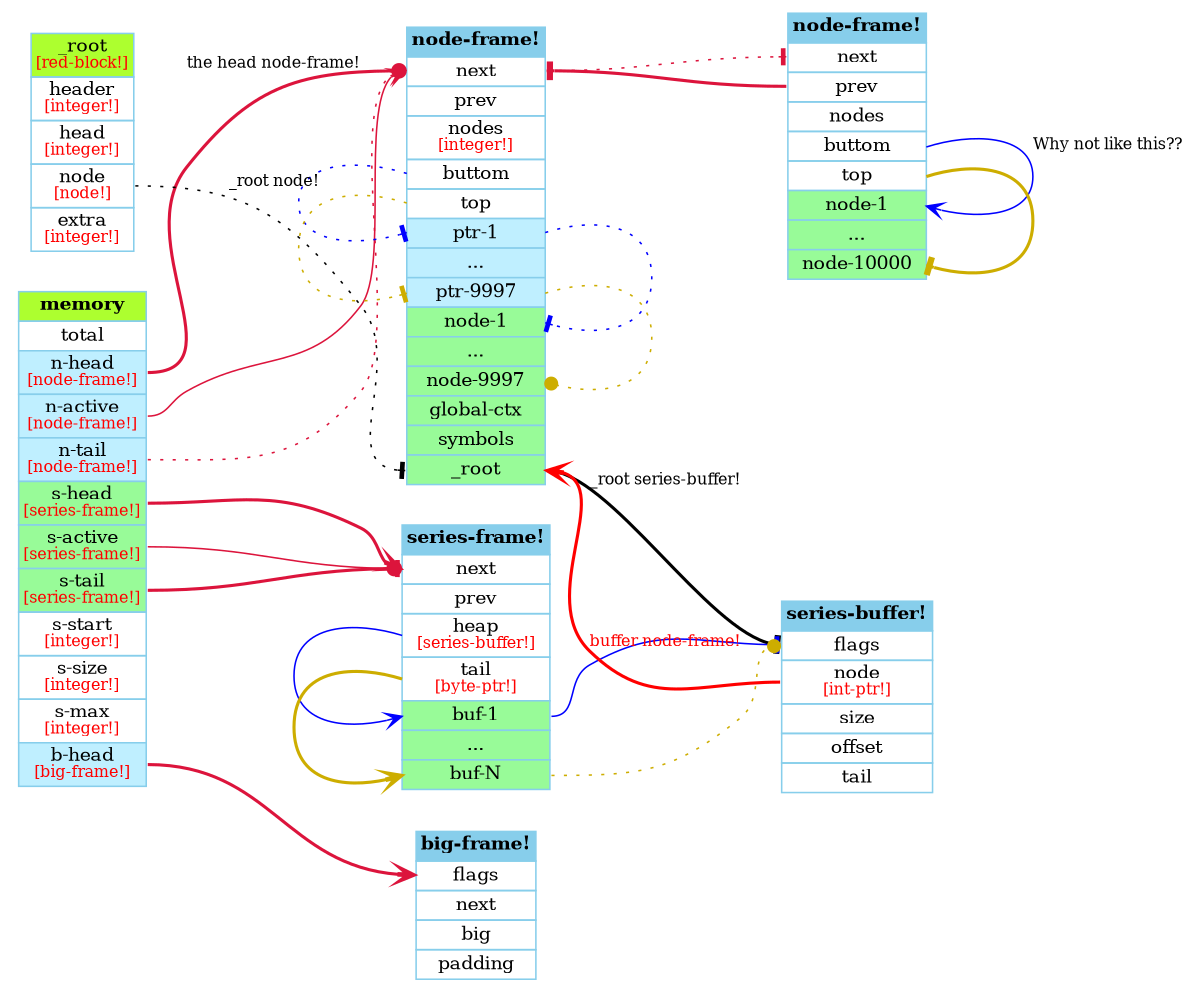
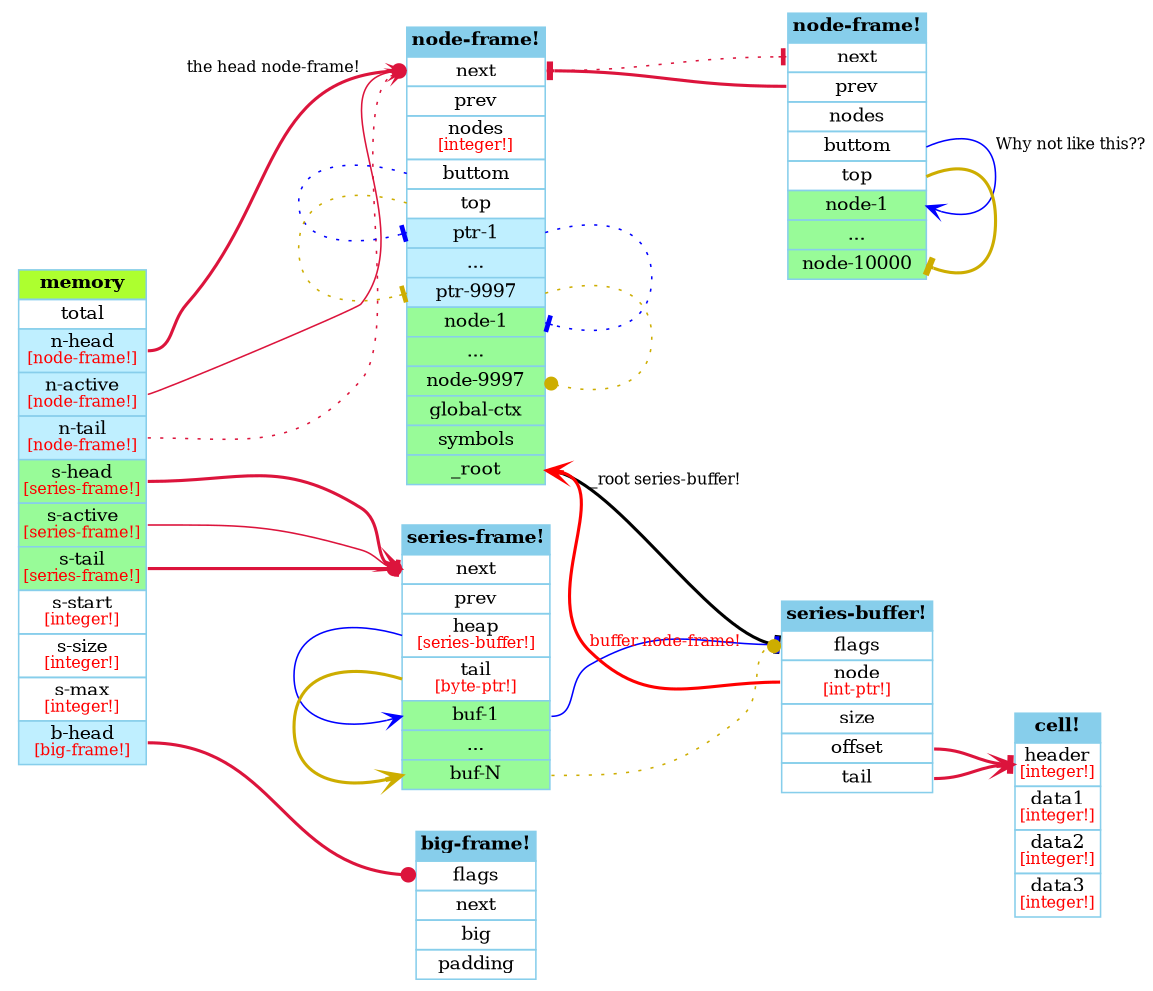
  digraph {
    fontname="DejaVu Serif"
    fontsize=10
    rankdir=LR
    node [color=skyblue fontname="DejaVu Serif" fontsize=12 shape=plaintext]
    edge [arrowhead=tee color=crimson fontname="DejaVu Serif" fontsize=10 headport=f1 style=bold tailport=f4]
    n1 [height=.1 label=<             <table border="0" cellborder="1" cellspacing="0" align="left" TOOLTIP="memory">                 <tr><td BGCOLOR="greenyellow"><b>memory</b></td></tr>                 <tr><td port="f1">total</td></tr>                 <tr><td port="f2" BGCOLOR="lightblue1">n-head<br ALIGN="CENTER"/><font point-size="10" color="red">[node-frame!]</font></td></tr>                 <tr><td port="f3" BGCOLOR="lightblue1">n-active<br ALIGN="CENTER"/><font point-size="10" color="red">[node-frame!]</font></td></tr>                 <tr><td port="f4" BGCOLOR="lightblue1">n-tail<br ALIGN="CENTER"/><font point-size="10" color="red">[node-frame!]</font></td></tr>                 <tr><td port="f5" BGCOLOR="palegreen">s-head<br ALIGN="CENTER"/><font point-size="10" color="red">[series-frame!]</font></td></tr>                 <tr><td port="f6" BGCOLOR="palegreen">s-active<br ALIGN="CENTER"/><font point-size="10" color="red">[series-frame!]</font></td></tr>                 <tr><td port="f7" BGCOLOR="palegreen">s-tail<br ALIGN="CENTER"/><font point-size="10" color="red">[series-frame!]</font></td></tr>                 <tr><td port="f8">s-start<br ALIGN="CENTER"/><font point-size="10" color="red">[integer!]</font></td></tr>                 <tr><td port="f9">s-size<br ALIGN="CENTER"/><font point-size="10" color="red">[integer!]</font></td></tr>                 <tr><td port="f10">s-max<br ALIGN="CENTER"/><font point-size="10" color="red">[integer!]</font></td></tr>                 <tr><td port="f11" BGCOLOR="lightblue1">b-head<br ALIGN="CENTER"/><font point-size="10" color="red">[big-frame!]</font></td></tr>             </table>         > width=.1]
    n2 [height=.1 label=<             <table border="0" cellborder="1" cellspacing="0" align="left">                 <tr><td BGCOLOR="skyblue"><b>node-frame!</b></td></tr>                 <tr><td port="f1">next</td></tr>                 <tr><td port="f2">prev</td></tr>                 <tr><td port="f3">nodes<br ALIGN="CENTER"/><font point-size="10" color="red">[integer!]</font></td></tr>                 <tr><td port="f4">buttom</td></tr>                 <tr><td port="f5">top</td></tr>                 <tr><td port="p1" BGCOLOR="lightblue1">ptr-1</td></tr>                 <tr><td port="p2" BGCOLOR="lightblue1">...</td></tr>                 <tr><td port="p3" BGCOLOR="lightblue1">ptr-9997</td></tr>                 <tr><td port="n1" BGCOLOR="palegreen">node-1</td></tr>                 <tr><td port="n2" BGCOLOR="palegreen">...</td></tr>                 <tr><td port="n3" BGCOLOR="palegreen">node-9997</td></tr>                 <tr><td port="n6" BGCOLOR="palegreen">global-ctx</td></tr>                 <tr><td port="n5" BGCOLOR="palegreen">symbols</td></tr>                 <tr><td port="n4" BGCOLOR="palegreen">_root</td></tr>             </table>         > width=.1]
    n3 [height=.1 label=<             <table border="0" cellborder="1" cellspacing="0" align="left">                 <tr><td BGCOLOR="skyblue"><b>series-frame!</b></td></tr>                 <tr><td port="f1">next</td></tr>                 <tr><td port="f2">prev</td></tr>                 <tr><td port="f3">heap<br ALIGN="CENTER"/><font point-size="10" color="red">[series-buffer!]</font></td></tr>                 <tr><td port="f4">tail<br ALIGN="CENTER"/><font point-size="10" color="red">[byte-ptr!]</font></td></tr>                 <tr><td port="b1" BGCOLOR="palegreen">buf-1</td></tr>                 <tr><td port="b2" BGCOLOR="palegreen">...</td></tr>                 <tr><td port="b3" BGCOLOR="palegreen">buf-N</td></tr>             </table>         > width=.1]
    n4 [height=.1 label=<             <table border="0" cellborder="1" cellspacing="0" align="left">                 <tr><td BGCOLOR="skyblue"><b>big-frame!</b></td></tr>                 <tr><td port="f1">flags</td></tr>                 <tr><td port="f2">next</td></tr>                 <tr><td port="f3">big</td></tr>                 <tr><td port="f4">padding</td></tr>             </table>         > width=.1]
    n5 [height=.1 label=<             <table border="0" cellborder="1" cellspacing="0" align="left">                 <tr><td BGCOLOR="skyblue"><b>node-frame!</b></td></tr>                 <tr><td port="f1">next</td></tr>                 <tr><td port="f2">prev</td></tr>                 <tr><td port="f3">nodes</td></tr>                 <tr><td port="f4">buttom</td></tr>                 <tr><td port="f5">top</td></tr>                 <tr><td port="n1" BGCOLOR="palegreen">node-1</td></tr>                 <tr><td port="n2" BGCOLOR="palegreen">...</td></tr>                 <tr><td port="n3" BGCOLOR="palegreen">node-10000</td></tr>             </table>         > width=.1]
    n6 [height=.1 label=<             <table border="0" cellborder="1" cellspacing="0" align="left">                 <tr><td BGCOLOR="skyblue"><b>series-buffer!</b></td></tr>                 <tr><td port="f1">flags</td></tr>                 <tr><td port="f2">node<br ALIGN="CENTER"/><font point-size="10" color="red">[int-ptr!]</font></td></tr>                 <tr><td port="f3">size</td></tr>                 <tr><td port="f4">offset</td></tr>                 <tr><td port="f5">tail</td></tr>             </table>         > width=.1]
-   n8 [height=.1 label=<             <table border="0" cellborder="1" cellspacing="0" align="left" TOOLTIP="_root">                 <tr><td BGCOLOR="greenyellow">_root<br ALIGN="CENTER"/><font point-size="10" color="red">[red-block!]</font></td></tr>                 <tr><td port="f1">header<br ALIGN="CENTER"/><font point-size="10" color="red">[integer!]</font></td></tr>                 <tr><td port="f2">head<br ALIGN="CENTER"/><font point-size="10" color="red">[integer!]</font></td></tr>                 <tr><td port="f3">node<br ALIGN="CENTER"/><font point-size="10" color="red">[node!]</font></td></tr>                 <tr><td port="f4">extra<br ALIGN="CENTER"/><font point-size="10" color="red">[integer!]</font></td></tr>             </table>         > width=.1]
+   n7 [height=.1 label=<             <table border="0" cellborder="1" cellspacing="0" align="left">                 <tr><td BGCOLOR="skyblue"><b>cell!</b></td></tr>                 <tr><td port="f1">header<br ALIGN="CENTER"/><font point-size="10" color="red">[integer!]</font></td></tr>                 <tr><td port="f2">data1<br ALIGN="CENTER"/><font point-size="10" color="red">[integer!]</font></td></tr>                 <tr><td port="f3">data2<br ALIGN="CENTER"/><font point-size="10" color="red">[integer!]</font></td></tr>                 <tr><td port="f4">data3<br ALIGN="CENTER"/><font point-size="10" color="red">[integer!]</font></td></tr>             </table>         > width=.1]
    n1 -> n2 [arrowhead=dot label="the head node-frame!" tailport=f2]
    n1 -> n2 [arrowhead=vee style=solid tailport=f3]
    n1 -> n2 [arrowhead=vee style=dotted]
    n1 -> n3 [arrowhead=vee tailport=f5]
    n1 -> n3 [style=solid tailport=f6]
    n1 -> n3 [arrowhead=dot tailport=f7]
-   n1 -> n4 [arrowhead=vee tailport=f11]
+   n1 -> n4 [arrowhead=dot tailport=f11]
    n2 -> n2 [color=blue headport="p1:w" style=dotted tailport="f4:w"]
    n2 -> n2 [color=gold3 headport="p3:w" style=dotted tailport="f5:w"]
    n2 -> n2 [color=blue headport="n1:e" style=dotted tailport="p1:e"]
    n2 -> n2 [arrowhead=dot color=gold3 headport="n3:e" style=dotted tailport="p3:e"]
    n2 -> n5 [headport="f1:w" style=dotted tailport="f1:e"]
    n2 -> n6 [color=black headport="f1:w" label="_root series-buffer!" tailport="n4:e"]
    n3 -> n3 [arrowhead=vee color=blue headport="b1:w" style=solid tailport="f3:w"]
    n3 -> n3 [arrowhead=vee color=gold3 headport="b3:w" tailport="f4:w"]
    n3 -> n6 [color=blue headport="f1:w" style=solid tailport="b1:e"]
    n3 -> n6 [arrowhead=dot color=gold3 headport="f1:w" style=dotted tailport="b3:e"]
    n5 -> n2 [headport="f1:e" tailport="f2:w"]
    n5 -> n5 [arrowhead=vee color=blue headport="n1:e" label="Why not like this??" style=solid tailport="f4:e"]
    n5 -> n5 [color=gold3 headport="n3:e" tailport="f5:e"]
    n6 -> n2 [arrowhead=vee color=red fontcolor=red headport="n4:e" label="buffer node-frame!" tailport="f2:w"]
-   n8 -> n2 [color=black headport="n4:w" label="_root node!" style=dotted tailport="f3:e"]
+   n6 -> n7
+   n6 -> n7 [arrowhead=vee tailport=f5]
  }
